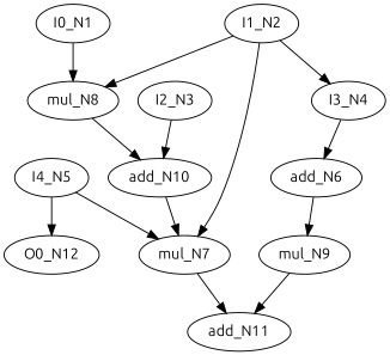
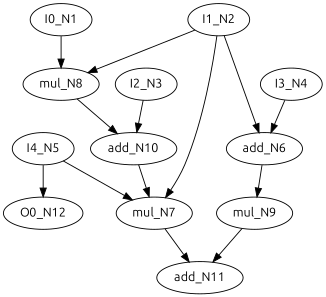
  digraph {
    fontname=Ubuntu
    node [color=black fontname=Ubuntu ntype=operation]
    edge [fontname=Ubuntu]
    n1 [label=O0_N12 ntype=outvar]
    n2 [label=add_N10]
    n3 [label=mul_N7]
    n4 [label=add_N11]
    n5 [label=mul_N8]
    n6 [label=mul_N9]
    n7 [label=I0_N1 ntype=invar]
    n8 [label=I1_N2 ntype=invar]
    n9 [label=add_N6]
    n10 [label=I2_N3 ntype=invar]
    n11 [label=I3_N4 ntype=invar]
    n12 [label=I4_N5 ntype=invar]
    n2 -> n3
    n3 -> n4
    n5 -> n2
    n6 -> n4
    n7 -> n5
    n8 -> n3
    n8 -> n5
-   n8 -> n11
+   n8 -> n9
    n9 -> n6
    n10 -> n2
    n11 -> n9
    n12 -> n1
    n12 -> n3
  }
